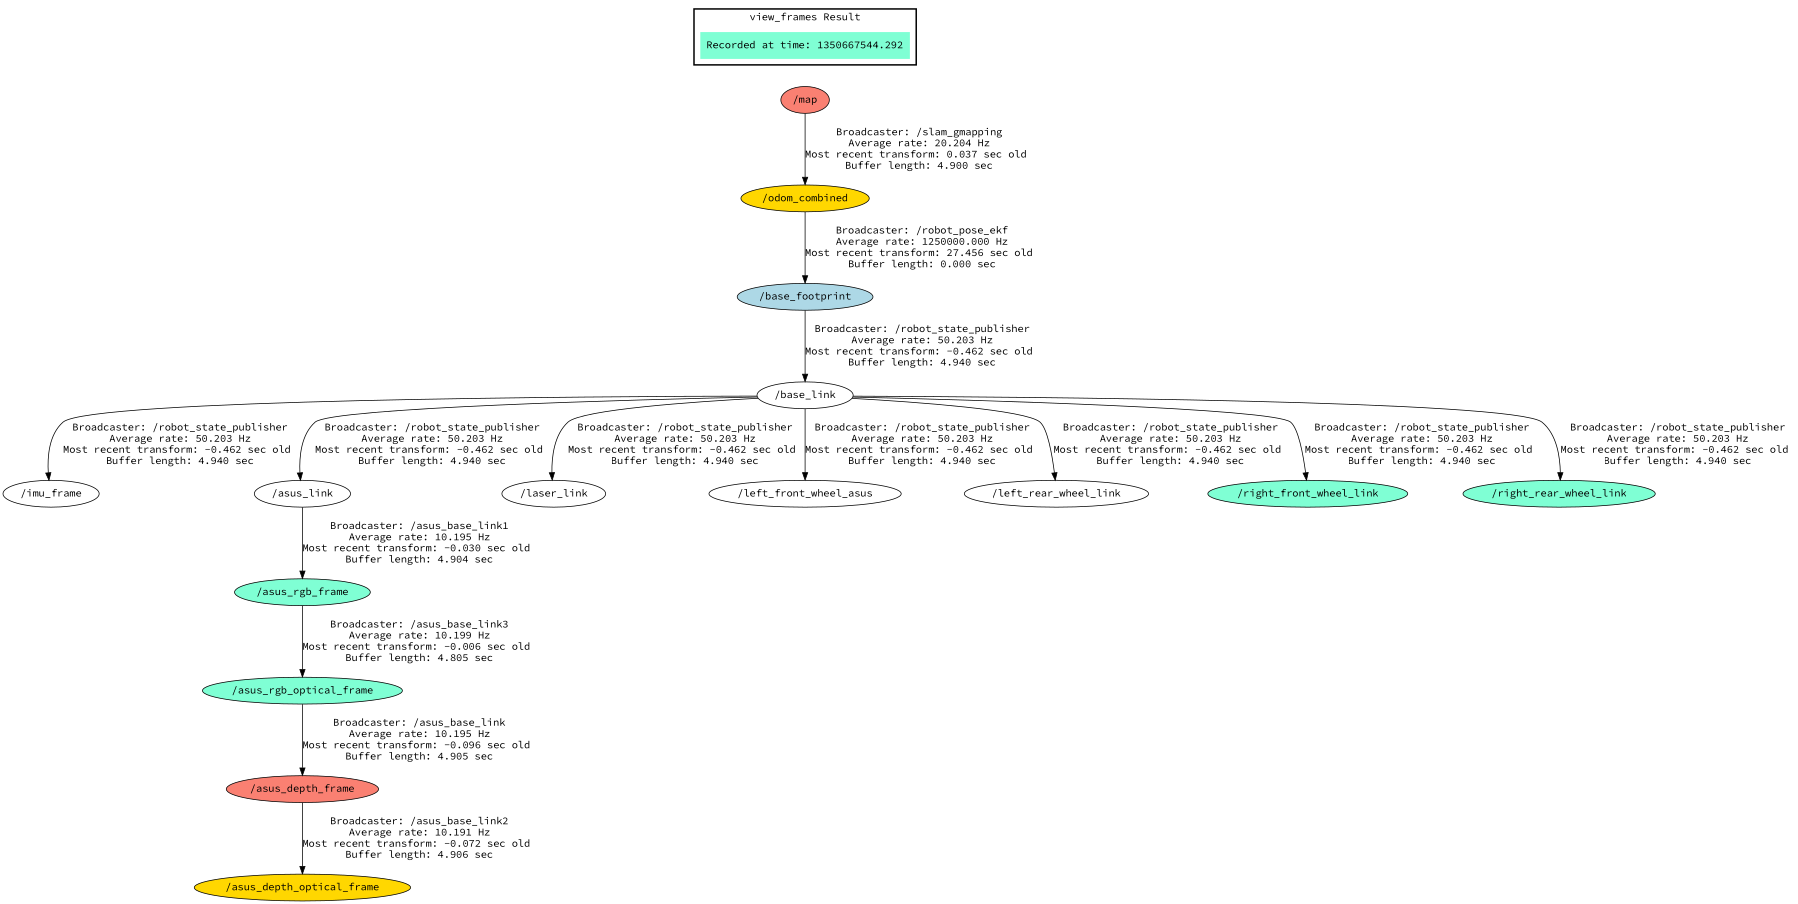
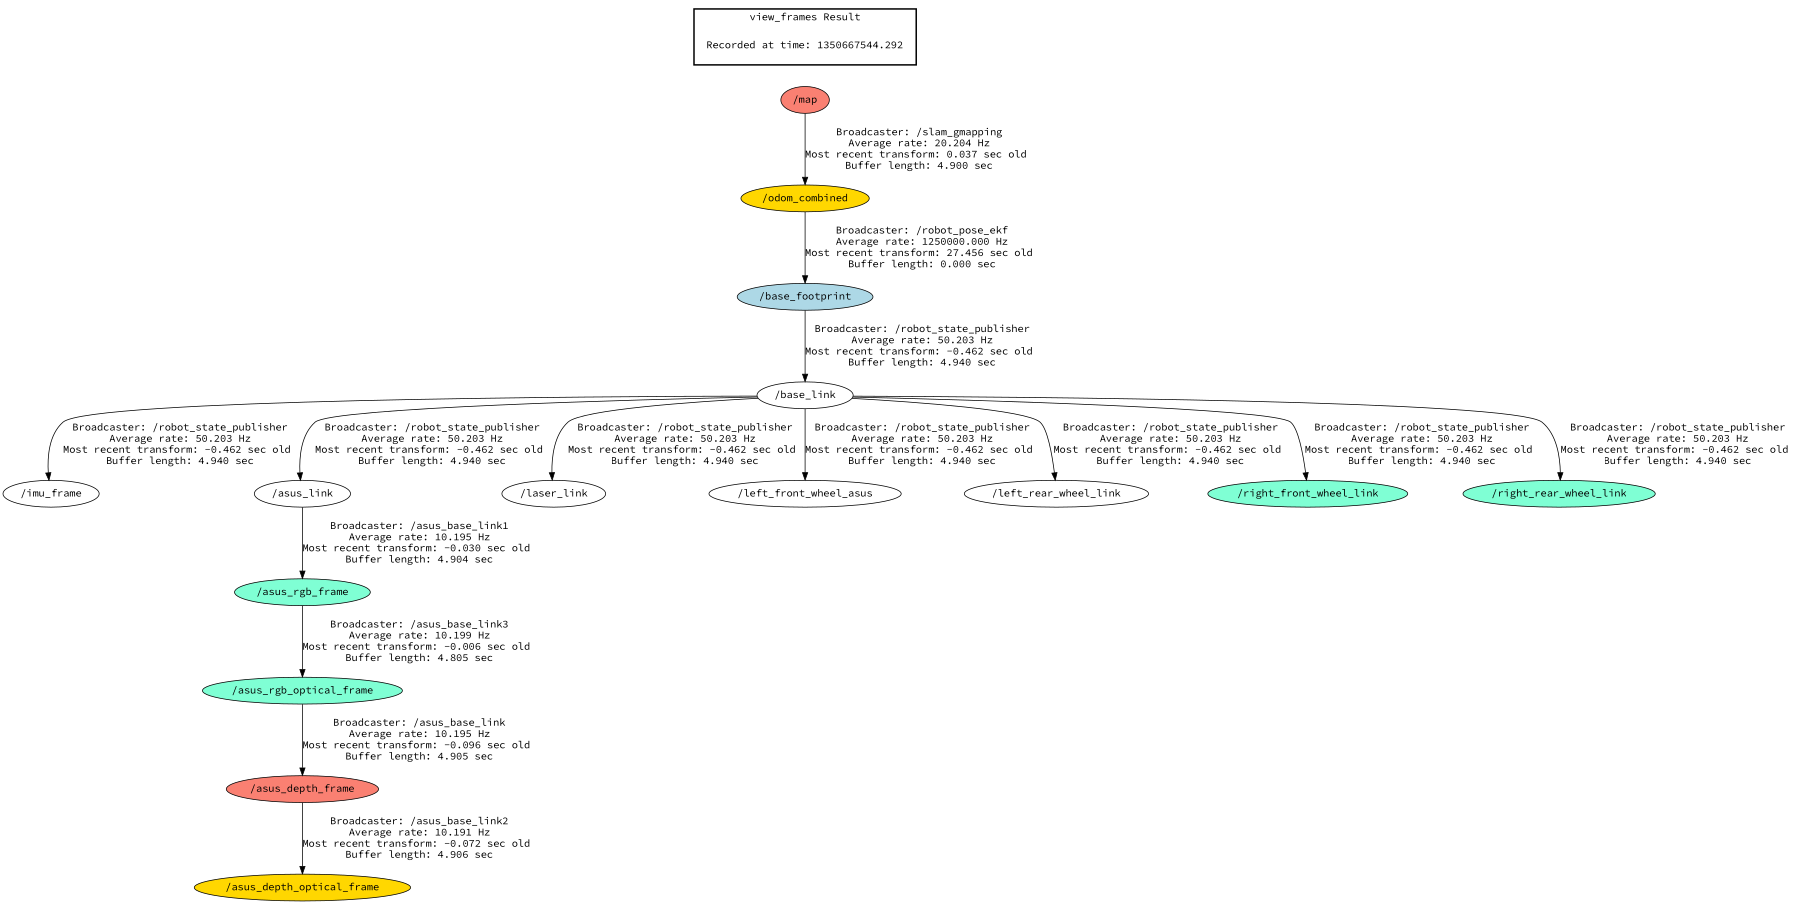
  digraph {
    fontname="Source Code Pro"
    node [fillcolor=white fontname="Source Code Pro" style=filled]
    edge [fontname="Source Code Pro"]
-   "Recorded at time: 1350667544.292" [fillcolor=aquamarine shape=plaintext]
+   "Recorded at time: 1350667544.292" [shape=plaintext]
    "/map" [fillcolor=salmon]
    "/base_footprint" [fillcolor=lightblue]
    "/base_link"
    "/imu_frame"
    "/asus_link"
    "/laser_link"
    n8 [label="/left_front_wheel_asus"]
    "/left_rear_wheel_link"
    "/right_front_wheel_link" [fillcolor=aquamarine]
    "/right_rear_wheel_link" [fillcolor=aquamarine]
    "/asus_rgb_frame" [fillcolor=aquamarine]
    "/odom_combined" [fillcolor=gold]
    "/asus_rgb_optical_frame" [fillcolor=aquamarine]
    "/asus_depth_frame" [fillcolor=salmon]
    "/asus_depth_optical_frame" [fillcolor=gold]
    subgraph cluster_1 {
      color=black
      label="view_frames Result"
      style=bold
      "Recorded at time: 1350667544.292"
    }
    "Recorded at time: 1350667544.292" -> "/map" [style=invis]
    "/map" -> "/odom_combined" [label="Broadcaster: /slam_gmapping\nAverage rate: 20.204 Hz\nMost recent transform: 0.037 sec old \nBuffer length: 4.900 sec\n"]
    "/base_footprint" -> "/base_link" [label="Broadcaster: /robot_state_publisher\nAverage rate: 50.203 Hz\nMost recent transform: -0.462 sec old \nBuffer length: 4.940 sec\n"]
    "/base_link" -> "/imu_frame" [label="Broadcaster: /robot_state_publisher\nAverage rate: 50.203 Hz\nMost recent transform: -0.462 sec old \nBuffer length: 4.940 sec\n"]
    "/base_link" -> "/asus_link" [label="Broadcaster: /robot_state_publisher\nAverage rate: 50.203 Hz\nMost recent transform: -0.462 sec old \nBuffer length: 4.940 sec\n"]
    "/base_link" -> "/laser_link" [label="Broadcaster: /robot_state_publisher\nAverage rate: 50.203 Hz\nMost recent transform: -0.462 sec old \nBuffer length: 4.940 sec\n"]
    "/base_link" -> n8 [label="Broadcaster: /robot_state_publisher\nAverage rate: 50.203 Hz\nMost recent transform: -0.462 sec old \nBuffer length: 4.940 sec\n"]
    "/base_link" -> "/left_rear_wheel_link" [label="Broadcaster: /robot_state_publisher\nAverage rate: 50.203 Hz\nMost recent transform: -0.462 sec old \nBuffer length: 4.940 sec\n"]
    "/base_link" -> "/right_front_wheel_link" [label="Broadcaster: /robot_state_publisher\nAverage rate: 50.203 Hz\nMost recent transform: -0.462 sec old \nBuffer length: 4.940 sec\n"]
    "/base_link" -> "/right_rear_wheel_link" [label="Broadcaster: /robot_state_publisher\nAverage rate: 50.203 Hz\nMost recent transform: -0.462 sec old \nBuffer length: 4.940 sec\n"]
    "/asus_link" -> "/asus_rgb_frame" [label="Broadcaster: /asus_base_link1\nAverage rate: 10.195 Hz\nMost recent transform: -0.030 sec old \nBuffer length: 4.904 sec\n"]
    "/asus_rgb_frame" -> "/asus_rgb_optical_frame" [label="Broadcaster: /asus_base_link3\nAverage rate: 10.199 Hz\nMost recent transform: -0.006 sec old \nBuffer length: 4.805 sec\n"]
    "/odom_combined" -> "/base_footprint" [label="Broadcaster: /robot_pose_ekf\nAverage rate: 1250000.000 Hz\nMost recent transform: 27.456 sec old \nBuffer length: 0.000 sec\n"]
    "/asus_rgb_optical_frame" -> "/asus_depth_frame" [label="Broadcaster: /asus_base_link\nAverage rate: 10.195 Hz\nMost recent transform: -0.096 sec old \nBuffer length: 4.905 sec\n"]
    "/asus_depth_frame" -> "/asus_depth_optical_frame" [label="Broadcaster: /asus_base_link2\nAverage rate: 10.191 Hz\nMost recent transform: -0.072 sec old \nBuffer length: 4.906 sec\n"]
  }
